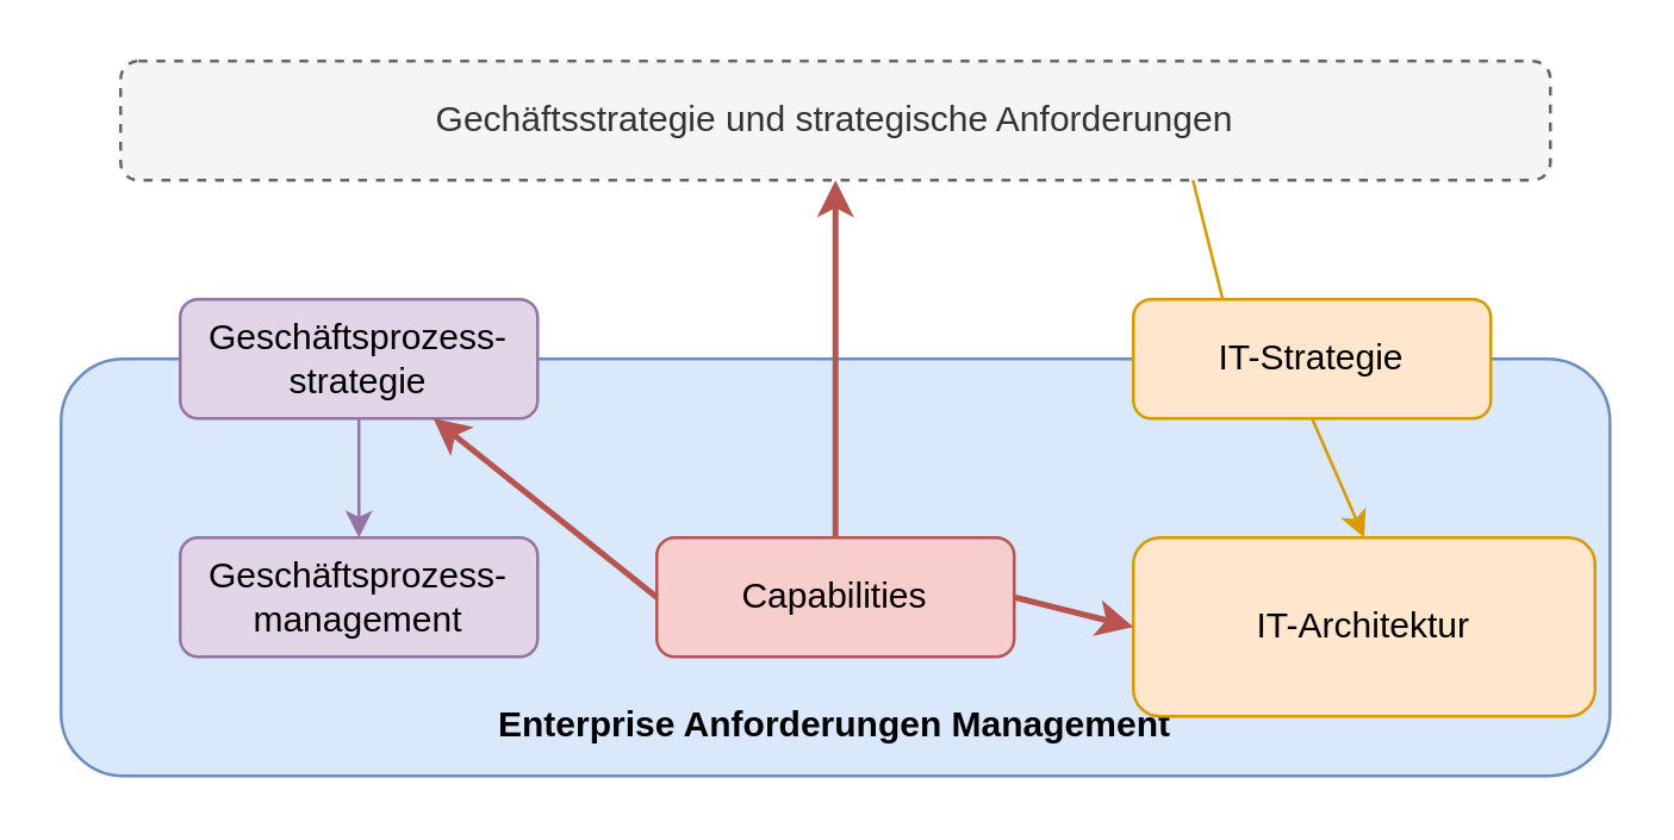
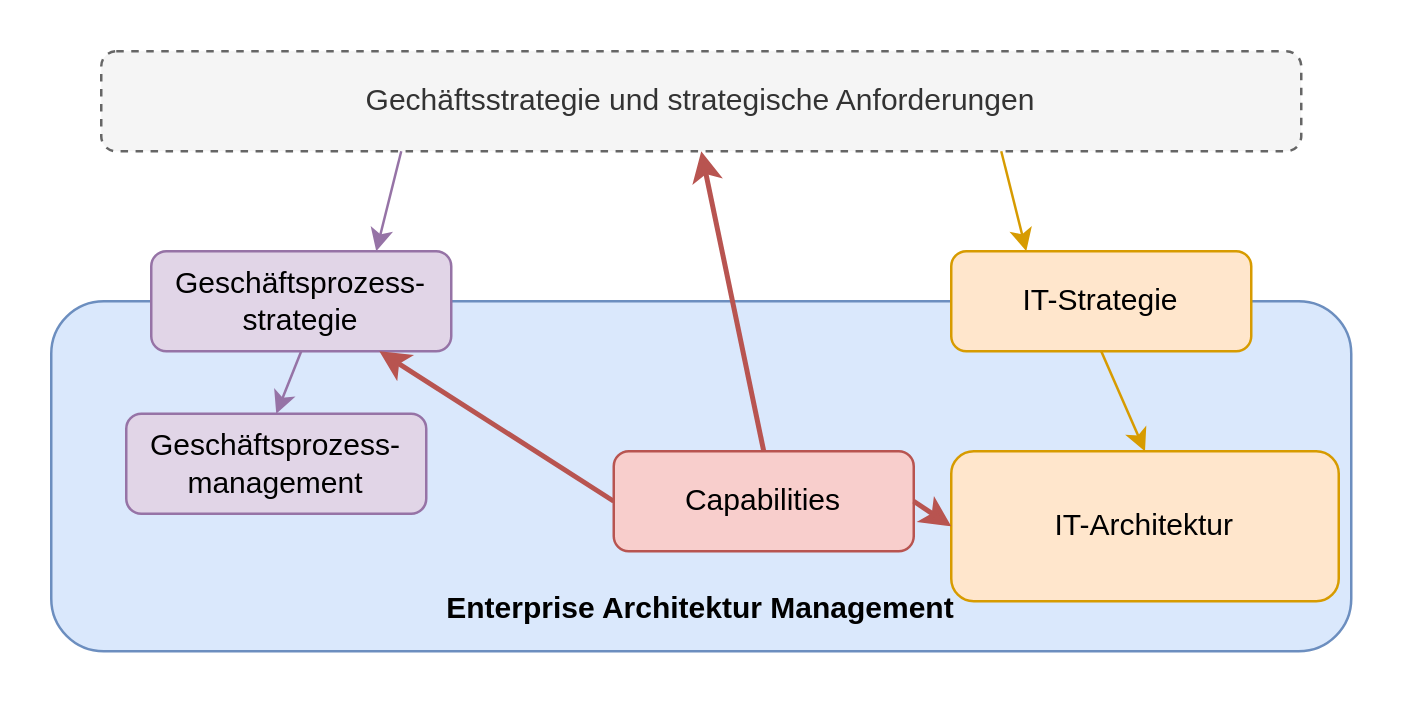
  <mxCell id="0" />
  <mxCell id="1" parent="0" />
- <mxCell id="2" value="Enterprise Anforderungen Management" style="rounded=1;whiteSpace=wrap;html=1;fillColor=#dae8fc;strokeColor=#6c8ebf;verticalAlign=bottom;spacing=10;fontStyle=1" vertex="1" parent="1"><mxGeometry x="20" y="120" width="520" height="140" as="geometry" /></mxCell>
+ <mxCell id="2" value="Enterprise Architektur Management" style="rounded=1;whiteSpace=wrap;html=1;fillColor=#dae8fc;strokeColor=#6c8ebf;verticalAlign=bottom;spacing=10;fontStyle=1" vertex="1" parent="1"><mxGeometry x="20" y="120" width="520" height="140" as="geometry" /></mxCell>
  <mxCell id="3" value="Geschäftsprozess-strategie" style="rounded=1;whiteSpace=wrap;html=1;fillColor=#e1d5e7;strokeColor=#9673a6;" vertex="1" parent="1"><mxGeometry x="60" y="100" width="120" height="40" as="geometry" /></mxCell>
  <mxCell id="4" value="IT-Strategie" style="rounded=1;whiteSpace=wrap;html=1;fillColor=#ffe6cc;strokeColor=#d79b00;" vertex="1" parent="1"><mxGeometry x="380" y="100" width="120" height="40" as="geometry" /></mxCell>
  <mxCell id="5" value="Gechäftsstrategie und strategische Anforderungen" style="text;html=1;align=center;verticalAlign=middle;whiteSpace=wrap;rounded=1;strokeColor=#666666;fillColor=#f5f5f5;fontColor=#333333;dashed=1;" vertex="1" parent="1"><mxGeometry x="40" y="20" width="480" height="40" as="geometry" /></mxCell>
- <mxCell id="7" value="" style="endArrow=none;html=1;exitX=0.75;exitY=1;exitDx=0;exitDy=0;entryX=0.25;entryY=0;entryDx=0;entryDy=0;fillColor=#ffe6cc;strokeColor=#d79b00;" edge="1" parent="1" source="5" target="4"><mxGeometry width="50" height="50" relative="1" as="geometry"><mxPoint x="340" y="380" as="sourcePoint" /><mxPoint x="490" y="80" as="targetPoint" /></mxGeometry></mxCell>
- <mxCell id="8" value="Geschäftsprozess-management" style="rounded=1;whiteSpace=wrap;html=1;strokeColor=#9673a6;fillColor=#e1d5e7;" vertex="1" parent="1"><mxGeometry x="60" y="180" width="120" height="40" as="geometry" /></mxCell>
- <mxCell id="9" value="Capabilities" style="rounded=1;whiteSpace=wrap;html=1;strokeColor=#b85450;fillColor=#f8cecc;" vertex="1" parent="1"><mxGeometry x="220" y="180" width="120" height="40" as="geometry" /></mxCell>
+ <mxCell id="6" value="" style="endArrow=classic;html=1;exitX=0.25;exitY=1;exitDx=0;exitDy=0;entryX=0.75;entryY=0;entryDx=0;entryDy=0;fillColor=#e1d5e7;strokeColor=#9673a6;" edge="1" parent="1" source="5" target="3"><mxGeometry width="50" height="50" relative="1" as="geometry"><mxPoint x="190" y="370" as="sourcePoint" /><mxPoint x="240" y="320" as="targetPoint" /></mxGeometry></mxCell>
+ <mxCell id="7" value="" style="endArrow=classic;html=1;exitX=0.75;exitY=1;exitDx=0;exitDy=0;entryX=0.25;entryY=0;entryDx=0;entryDy=0;fillColor=#ffe6cc;strokeColor=#d79b00;" edge="1" parent="1" source="5" target="4"><mxGeometry width="50" height="50" relative="1" as="geometry"><mxPoint x="340" y="380" as="sourcePoint" /><mxPoint x="490" y="80" as="targetPoint" /></mxGeometry></mxCell>
+ <mxCell id="8" value="Geschäftsprozess-management" style="rounded=1;whiteSpace=wrap;html=1;strokeColor=#9673a6;fillColor=#e1d5e7;" vertex="1" parent="1"><mxGeometry x="50" y="165" width="120" height="40" as="geometry" /></mxCell>
+ <mxCell id="9" value="Capabilities" style="rounded=1;whiteSpace=wrap;html=1;strokeColor=#b85450;fillColor=#f8cecc;" vertex="1" parent="1"><mxGeometry x="245" y="180" width="120" height="40" as="geometry" /></mxCell>
  <mxCell id="10" value="IT-Architektur" style="rounded=1;whiteSpace=wrap;html=1;strokeColor=#d79b00;fillColor=#ffe6cc;" vertex="1" parent="1"><mxGeometry x="380" y="180" width="155" height="60" as="geometry" /></mxCell>
  <mxCell id="11" value="" style="endArrow=classic;html=1;exitX=0.5;exitY=1;exitDx=0;exitDy=0;entryX=0.5;entryY=0;entryDx=0;entryDy=0;fillColor=#e1d5e7;strokeColor=#9673a6;" edge="1" parent="1" source="3" target="8"><mxGeometry width="50" height="50" relative="1" as="geometry"><mxPoint x="200" y="360" as="sourcePoint" /><mxPoint x="250" y="310" as="targetPoint" /></mxGeometry></mxCell>
  <mxCell id="12" value="" style="endArrow=classic;html=1;exitX=0.5;exitY=1;exitDx=0;exitDy=0;entryX=0.5;entryY=0;entryDx=0;entryDy=0;fillColor=#ffe6cc;strokeColor=#d79b00;" edge="1" parent="1" source="4" target="10"><mxGeometry width="50" height="50" relative="1" as="geometry"><mxPoint x="450" y="330" as="sourcePoint" /><mxPoint x="500" y="280" as="targetPoint" /></mxGeometry></mxCell>
  <mxCell id="13" value="" style="endArrow=classic;html=1;exitX=0.5;exitY=0;exitDx=0;exitDy=0;entryX=0.5;entryY=1;entryDx=0;entryDy=0;strokeWidth=2;fillColor=#f8cecc;strokeColor=#b85450;" edge="1" parent="1" source="9" target="5"><mxGeometry width="50" height="50" relative="1" as="geometry"><mxPoint x="290" y="180" as="sourcePoint" /><mxPoint x="340" y="130" as="targetPoint" /></mxGeometry></mxCell>
  <mxCell id="14" value="" style="endArrow=classic;html=1;exitX=1;exitY=0.5;exitDx=0;exitDy=0;entryX=0;entryY=0.5;entryDx=0;entryDy=0;strokeWidth=2;fillColor=#f8cecc;strokeColor=#b85450;" edge="1" parent="1" source="9" target="10"><mxGeometry width="50" height="50" relative="1" as="geometry"><mxPoint x="330" y="300" as="sourcePoint" /><mxPoint x="380" y="250" as="targetPoint" /></mxGeometry></mxCell>
  <mxCell id="15" value="" style="endArrow=classic;html=1;exitX=0;exitY=0.5;exitDx=0;exitDy=0;strokeWidth=2;fillColor=#f8cecc;strokeColor=#b85450;" edge="1" parent="1" source="9" target="3"><mxGeometry width="50" height="50" relative="1" as="geometry"><mxPoint x="200" y="310" as="sourcePoint" /><mxPoint x="250" y="260" as="targetPoint" /></mxGeometry></mxCell>
